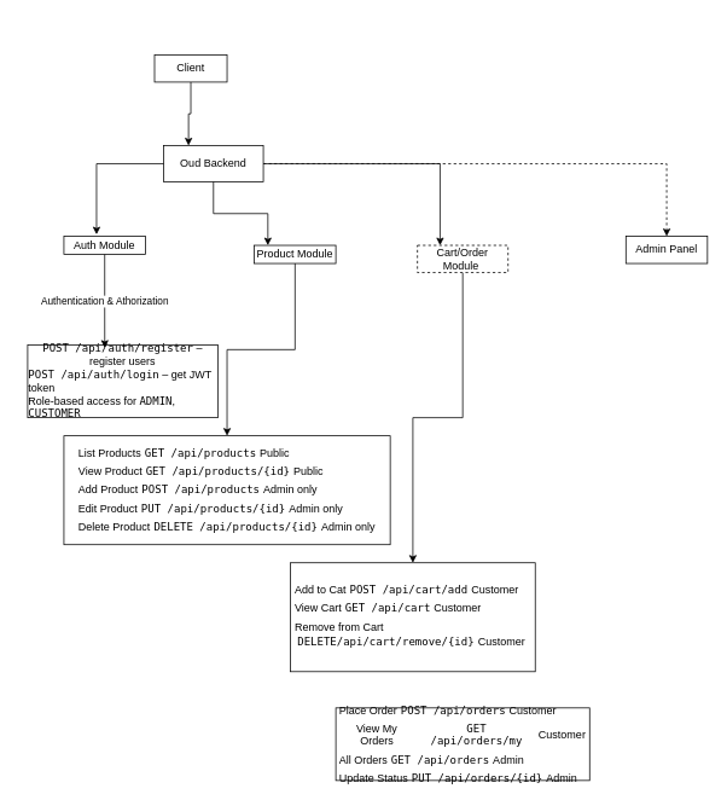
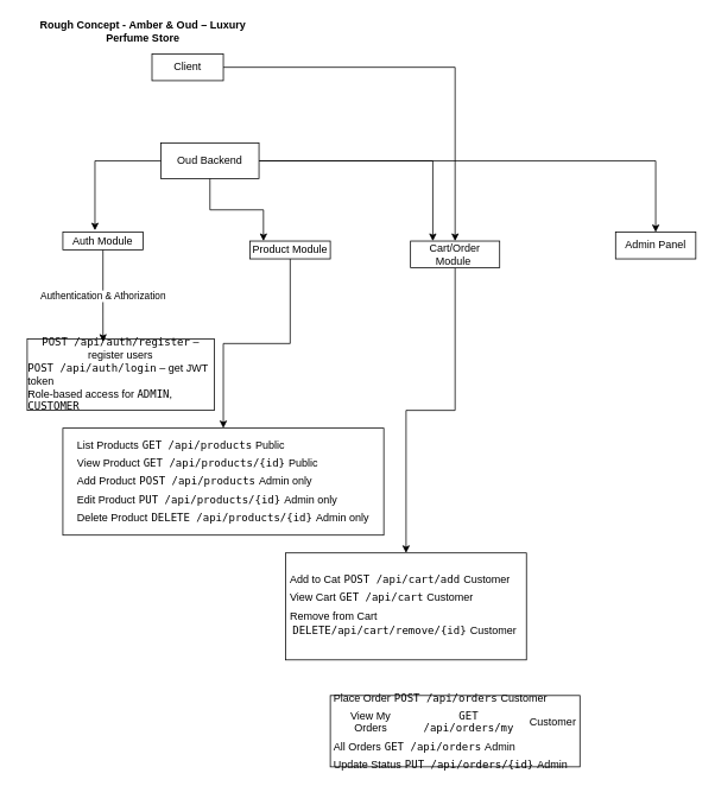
  <mxCell id="0" />
  <mxCell id="1" parent="0" />
- <mxCell id="3" style="edgeStyle=orthogonalEdgeStyle;rounded=0;orthogonalLoop=1;jettySize=auto;html=1;entryX=0.25;entryY=0;entryDx=0;entryDy=0;" edge="1" parent="1" source="4" target="13"><mxGeometry relative="1" as="geometry" /></mxCell>
+ <mxCell id="2" value="&lt;b&gt;Rough Concept -&amp;nbsp;Amber &amp;amp; Oud – Luxury Perfume Store&lt;/b&gt;" style="text;html=1;align=center;verticalAlign=middle;whiteSpace=wrap;rounded=0;" vertex="1" parent="1"><mxGeometry x="20" y="20" width="280" height="30" as="geometry" /></mxCell>
+ <mxCell id="3" style="edgeStyle=orthogonalEdgeStyle;rounded=0;orthogonalLoop=1;jettySize=auto;html=1;" edge="1" parent="1" source="4" target="9"><mxGeometry relative="1" as="geometry" /></mxCell>
  <mxCell id="4" value="Client" style="rounded=0;whiteSpace=wrap;html=1;" vertex="1" parent="1"><mxGeometry x="170" y="60" width="80" height="30" as="geometry" /></mxCell>
  <mxCell id="5" value="Auth Module" style="rounded=0;whiteSpace=wrap;html=1;" vertex="1" parent="1"><mxGeometry x="70" y="260" width="90" height="20" as="geometry" /></mxCell>
  <mxCell id="6" style="edgeStyle=orthogonalEdgeStyle;rounded=0;orthogonalLoop=1;jettySize=auto;html=1;" edge="1" parent="1" source="7" target="18"><mxGeometry relative="1" as="geometry" /></mxCell>
  <mxCell id="7" value="Product Module" style="rounded=0;whiteSpace=wrap;html=1;" vertex="1" parent="1"><mxGeometry x="280" y="270" width="90" height="20" as="geometry" /></mxCell>
  <mxCell id="8" style="edgeStyle=orthogonalEdgeStyle;rounded=0;orthogonalLoop=1;jettySize=auto;html=1;" edge="1" parent="1" source="9" target="19"><mxGeometry relative="1" as="geometry" /></mxCell>
- <mxCell id="9" value="Cart/Order Module&amp;nbsp;" style="rounded=0;whiteSpace=wrap;html=1;dashed=1;" vertex="1" parent="1"><mxGeometry x="460" y="270" width="100" height="30" as="geometry" /></mxCell>
+ <mxCell id="9" value="Cart/Order Module&amp;nbsp;" style="rounded=0;whiteSpace=wrap;html=1;" vertex="1" parent="1"><mxGeometry x="460" y="270" width="100" height="30" as="geometry" /></mxCell>
  <mxCell id="10" value="Admin Panel" style="rounded=0;whiteSpace=wrap;html=1;" vertex="1" parent="1"><mxGeometry x="690" y="260" width="90" height="30" as="geometry" /></mxCell>
  <mxCell id="11" style="edgeStyle=orthogonalEdgeStyle;rounded=0;orthogonalLoop=1;jettySize=auto;html=1;entryX=0.25;entryY=0;entryDx=0;entryDy=0;" edge="1" parent="1" source="13" target="9"><mxGeometry relative="1" as="geometry" /></mxCell>
- <mxCell id="12" style="edgeStyle=orthogonalEdgeStyle;rounded=0;orthogonalLoop=1;jettySize=auto;html=1;dashed=1;" edge="1" parent="1" source="13" target="10"><mxGeometry relative="1" as="geometry" /></mxCell>
+ <mxCell id="12" style="edgeStyle=orthogonalEdgeStyle;rounded=0;orthogonalLoop=1;jettySize=auto;html=1;" edge="1" parent="1" source="13" target="10"><mxGeometry relative="1" as="geometry" /></mxCell>
  <mxCell id="13" value="Oud Backend" style="rounded=0;whiteSpace=wrap;html=1;" vertex="1" parent="1"><mxGeometry x="180" y="160" width="110" height="40" as="geometry" /></mxCell>
  <mxCell id="14" style="edgeStyle=orthogonalEdgeStyle;rounded=0;orthogonalLoop=1;jettySize=auto;html=1;entryX=0.4;entryY=-0.1;entryDx=0;entryDy=0;entryPerimeter=0;" edge="1" parent="1" source="13" target="5"><mxGeometry relative="1" as="geometry" /></mxCell>
  <mxCell id="15" style="edgeStyle=orthogonalEdgeStyle;rounded=0;orthogonalLoop=1;jettySize=auto;html=1;entryX=0.167;entryY=0;entryDx=0;entryDy=0;entryPerimeter=0;" edge="1" parent="1" source="13" target="7"><mxGeometry relative="1" as="geometry" /></mxCell>
  <mxCell id="16" value="&lt;code style=&quot;background-color: transparent; color: light-dark(rgb(0, 0, 0), rgb(255, 255, 255));&quot; data-end=&quot;413&quot; data-start=&quot;388&quot;&gt;POST /api/auth/register&lt;/code&gt;&lt;span style=&quot;background-color: transparent; color: light-dark(rgb(0, 0, 0), rgb(255, 255, 255));&quot;&gt; – register users&lt;/span&gt;&lt;br&gt;&lt;div&gt;&lt;div style=&quot;text-align: left;&quot;&gt;&lt;code style=&quot;background-color: transparent; color: light-dark(rgb(0, 0, 0), rgb(255, 255, 255));&quot; data-end=&quot;455&quot; data-start=&quot;433&quot;&gt;POST /api/auth/login&lt;/code&gt;&lt;span style=&quot;background-color: transparent; color: light-dark(rgb(0, 0, 0), rgb(255, 255, 255));&quot;&gt; – get JWT token&lt;/span&gt;&lt;/div&gt;&lt;div style=&quot;text-align: left;&quot;&gt;&lt;span style=&quot;background-color: transparent; color: light-dark(rgb(0, 0, 0), rgb(255, 255, 255));&quot;&gt;Role-based access for &lt;/span&gt;&lt;code style=&quot;background-color: transparent; color: light-dark(rgb(0, 0, 0), rgb(255, 255, 255));&quot; data-end=&quot;503&quot; data-start=&quot;496&quot;&gt;ADMIN&lt;/code&gt;&lt;span style=&quot;background-color: transparent; color: light-dark(rgb(0, 0, 0), rgb(255, 255, 255));&quot;&gt;, &lt;/span&gt;&lt;code style=&quot;background-color: transparent; color: light-dark(rgb(0, 0, 0), rgb(255, 255, 255));&quot; data-end=&quot;515&quot; data-start=&quot;505&quot;&gt;CUSTOMER&lt;/code&gt;&lt;/div&gt;&lt;/div&gt;" style="rounded=0;whiteSpace=wrap;html=1;" vertex="1" parent="1"><mxGeometry x="30" y="380" width="210" height="80" as="geometry" /></mxCell>
  <mxCell id="17" value="Authentication &amp;amp; Athorization" style="edgeStyle=orthogonalEdgeStyle;rounded=0;orthogonalLoop=1;jettySize=auto;html=1;entryX=0.405;entryY=0.038;entryDx=0;entryDy=0;entryPerimeter=0;" edge="1" parent="1" source="5" target="16"><mxGeometry relative="1" as="geometry" /></mxCell>
  <mxCell id="18" value="&lt;table&gt;&lt;tbody&gt;&lt;tr data-end=&quot;759&quot; data-start=&quot;692&quot;&gt;&lt;td data-col-size=&quot;sm&quot; data-end=&quot;709&quot; data-start=&quot;692&quot;&gt;List Products&lt;/td&gt;&lt;td data-col-size=&quot;sm&quot; data-end=&quot;744&quot; data-start=&quot;709&quot;&gt;&lt;code data-end=&quot;730&quot; data-start=&quot;711&quot;&gt;GET /api/products&lt;/code&gt;&lt;/td&gt;&lt;td data-col-size=&quot;sm&quot; data-end=&quot;759&quot; data-start=&quot;744&quot;&gt;Public&lt;/td&gt;&lt;/tr&gt;&lt;/tbody&gt;&lt;/table&gt;&lt;table&gt;&lt;tbody&gt;&lt;tr data-end=&quot;827&quot; data-start=&quot;760&quot;&gt;&lt;td data-col-size=&quot;sm&quot; data-end=&quot;777&quot; data-start=&quot;760&quot;&gt;View Product&lt;/td&gt;&lt;td data-col-size=&quot;sm&quot; data-end=&quot;812&quot; data-start=&quot;777&quot;&gt;&lt;code data-end=&quot;803&quot; data-start=&quot;779&quot;&gt;GET /api/products/{id}&lt;/code&gt;&lt;/td&gt;&lt;td data-col-size=&quot;sm&quot; data-end=&quot;827&quot; data-start=&quot;812&quot;&gt;Public&lt;/td&gt;&lt;/tr&gt;&lt;/tbody&gt;&lt;/table&gt;&lt;table&gt;&lt;tbody&gt;&lt;tr data-end=&quot;895&quot; data-start=&quot;828&quot;&gt;&lt;td data-col-size=&quot;sm&quot; data-end=&quot;845&quot; data-start=&quot;828&quot;&gt;Add Product&lt;/td&gt;&lt;td data-col-size=&quot;sm&quot; data-end=&quot;880&quot; data-start=&quot;845&quot;&gt;&lt;code data-end=&quot;867&quot; data-start=&quot;847&quot;&gt;POST /api/products&lt;/code&gt;&lt;/td&gt;&lt;td data-col-size=&quot;sm&quot; data-end=&quot;895&quot; data-start=&quot;880&quot;&gt;Admin only&lt;/td&gt;&lt;/tr&gt;&lt;/tbody&gt;&lt;/table&gt;&lt;table&gt;&lt;tbody&gt;&lt;tr data-end=&quot;963&quot; data-start=&quot;896&quot;&gt;&lt;td data-col-size=&quot;sm&quot; data-end=&quot;913&quot; data-start=&quot;896&quot;&gt;Edit Product&lt;/td&gt;&lt;td data-col-size=&quot;sm&quot; data-end=&quot;948&quot; data-start=&quot;913&quot;&gt;&lt;code data-end=&quot;939&quot; data-start=&quot;915&quot;&gt;PUT /api/products/{id}&lt;/code&gt;&lt;/td&gt;&lt;td data-end=&quot;963&quot; data-start=&quot;948&quot; data-col-size=&quot;sm&quot;&gt;Admin only&lt;/td&gt;&lt;/tr&gt;&lt;/tbody&gt;&lt;/table&gt;&lt;table&gt;&lt;tbody&gt;&lt;tr data-end=&quot;1031&quot; data-start=&quot;964&quot;&gt;&lt;td data-col-size=&quot;sm&quot; data-end=&quot;981&quot; data-start=&quot;964&quot;&gt;Delete Product&lt;/td&gt;&lt;td data-col-size=&quot;sm&quot; data-end=&quot;1016&quot; data-start=&quot;981&quot;&gt;&lt;code data-end=&quot;1010&quot; data-start=&quot;983&quot;&gt;DELETE /api/products/{id}&lt;/code&gt;&lt;/td&gt;&lt;td data-col-size=&quot;sm&quot; data-end=&quot;1031&quot; data-start=&quot;1016&quot;&gt;Admin only&lt;/td&gt;&lt;/tr&gt;&lt;/tbody&gt;&lt;/table&gt;" style="rounded=0;whiteSpace=wrap;html=1;" vertex="1" parent="1"><mxGeometry x="70" y="480" width="360" height="120" as="geometry" /></mxCell>
  <mxCell id="19" value="&lt;table style=&quot;&quot;&gt;&lt;tbody&gt;&lt;tr data-end=&quot;1419&quot; data-start=&quot;1353&quot;&gt;&lt;td data-col-size=&quot;sm&quot; data-end=&quot;1372&quot; data-start=&quot;1353&quot;&gt;Add to Cat&lt;/td&gt;&lt;td data-end=&quot;1404&quot; data-start=&quot;1372&quot; data-col-size=&quot;sm&quot;&gt;&lt;code data-end=&quot;1394&quot; data-start=&quot;1374&quot;&gt;POST /api/cart/add&lt;/code&gt;&lt;/td&gt;&lt;td data-end=&quot;1419&quot; data-start=&quot;1404&quot; data-col-size=&quot;sm&quot;&gt;Customer&lt;/td&gt;&lt;/tr&gt;&lt;/tbody&gt;&lt;/table&gt;&lt;table style=&quot;&quot;&gt;&lt;tbody&gt;&lt;tr data-end=&quot;1486&quot; data-start=&quot;1420&quot;&gt;&lt;td data-col-size=&quot;sm&quot; data-end=&quot;1439&quot; data-start=&quot;1420&quot;&gt;View Cart&lt;/td&gt;&lt;td data-col-size=&quot;sm&quot; data-end=&quot;1471&quot; data-start=&quot;1439&quot;&gt;&lt;code data-end=&quot;1456&quot; data-start=&quot;1441&quot;&gt;GET /api/cart&lt;/code&gt;&lt;/td&gt;&lt;td data-col-size=&quot;sm&quot; data-end=&quot;1486&quot; data-start=&quot;1471&quot;&gt;Customer&lt;/td&gt;&lt;/tr&gt;&lt;/tbody&gt;&lt;/table&gt;&lt;table style=&quot;&quot;&gt;&lt;tbody&gt;&lt;tr data-end=&quot;1553&quot; data-start=&quot;1487&quot;&gt;&lt;td data-col-size=&quot;sm&quot; data-end=&quot;1506&quot; data-start=&quot;1487&quot;&gt;Remove from Cart&amp;nbsp;&lt;table&gt;&lt;tbody&gt;&lt;tr data-end=&quot;1553&quot; data-start=&quot;1487&quot;&gt;&lt;td data-col-size=&quot;sm&quot; data-end=&quot;1538&quot; data-start=&quot;1506&quot;&gt;&lt;code data-end=&quot;1538&quot; data-start=&quot;1508&quot;&gt;DELETE/api/cart/remove/{id}&lt;/code&gt;&lt;/td&gt;&lt;td data-col-size=&quot;sm&quot; data-end=&quot;1553&quot; data-start=&quot;1538&quot;&gt;Customer&lt;/td&gt;&lt;/tr&gt;&lt;/tbody&gt;&lt;/table&gt;&lt;/td&gt;&lt;td data-col-size=&quot;sm&quot; data-end=&quot;1538&quot; data-start=&quot;1506&quot;&gt;&lt;br&gt;&lt;/td&gt;&lt;td data-col-size=&quot;sm&quot; data-end=&quot;1553&quot; data-start=&quot;1538&quot;&gt;&lt;/td&gt;&lt;/tr&gt;&lt;/tbody&gt;&lt;/table&gt;" style="rounded=0;whiteSpace=wrap;html=1;align=left;" vertex="1" parent="1"><mxGeometry x="320" y="620" width="270" height="120" as="geometry" /></mxCell>
  <mxCell id="20" value="&lt;table&gt;&lt;tbody&gt;&lt;tr data-end=&quot;1767&quot; data-start=&quot;1708&quot;&gt;&lt;td data-col-size=&quot;sm&quot; data-end=&quot;1725&quot; data-start=&quot;1708&quot;&gt;Place Order&lt;/td&gt;&lt;td data-col-size=&quot;sm&quot; data-end=&quot;1753&quot; data-start=&quot;1725&quot;&gt;&lt;code data-end=&quot;1745&quot; data-start=&quot;1727&quot;&gt;POST /api/orders&lt;/code&gt;&lt;/td&gt;&lt;td data-end=&quot;1767&quot; data-start=&quot;1753&quot; data-col-size=&quot;sm&quot;&gt;Customer&lt;/td&gt;&lt;/tr&gt;&lt;/tbody&gt;&lt;/table&gt;&lt;table&gt;&lt;tbody&gt;&lt;tr data-end=&quot;1827&quot; data-start=&quot;1768&quot;&gt;&lt;td data-col-size=&quot;sm&quot; data-end=&quot;1785&quot; data-start=&quot;1768&quot;&gt;View My Orders&lt;/td&gt;&lt;td data-end=&quot;1813&quot; data-start=&quot;1785&quot; data-col-size=&quot;sm&quot;&gt;&lt;code data-end=&quot;1807&quot; data-start=&quot;1787&quot;&gt;GET /api/orders/my&lt;/code&gt;&lt;/td&gt;&lt;td data-end=&quot;1827&quot; data-start=&quot;1813&quot; data-col-size=&quot;sm&quot;&gt;Customer&lt;/td&gt;&lt;/tr&gt;&lt;/tbody&gt;&lt;/table&gt;&lt;table&gt;&lt;tbody&gt;&lt;tr data-end=&quot;1887&quot; data-start=&quot;1828&quot;&gt;&lt;td data-col-size=&quot;sm&quot; data-end=&quot;1845&quot; data-start=&quot;1828&quot;&gt;All Orders&lt;/td&gt;&lt;td data-end=&quot;1873&quot; data-start=&quot;1845&quot; data-col-size=&quot;sm&quot;&gt;&lt;code data-end=&quot;1864&quot; data-start=&quot;1847&quot;&gt;GET /api/orders&lt;/code&gt;&lt;/td&gt;&lt;td data-end=&quot;1887&quot; data-start=&quot;1873&quot; data-col-size=&quot;sm&quot;&gt;Admin&lt;/td&gt;&lt;/tr&gt;&lt;/tbody&gt;&lt;/table&gt;&lt;table&gt;&lt;tbody&gt;&lt;tr data-end=&quot;1947&quot; data-start=&quot;1888&quot;&gt;&lt;td data-col-size=&quot;sm&quot; data-end=&quot;1905&quot; data-start=&quot;1888&quot;&gt;Update Status&lt;/td&gt;&lt;td data-col-size=&quot;sm&quot; data-end=&quot;1933&quot; data-start=&quot;1905&quot;&gt;&lt;code data-end=&quot;1929&quot; data-start=&quot;1907&quot;&gt;PUT /api/orders/{id}&lt;/code&gt;&lt;/td&gt;&lt;td data-col-size=&quot;sm&quot; data-end=&quot;1947&quot; data-start=&quot;1933&quot;&gt;Admin&lt;/td&gt;&lt;/tr&gt;&lt;/tbody&gt;&lt;/table&gt;" style="rounded=0;whiteSpace=wrap;html=1;" vertex="1" parent="1"><mxGeometry x="370" y="780" width="280" height="80" as="geometry" /></mxCell>
